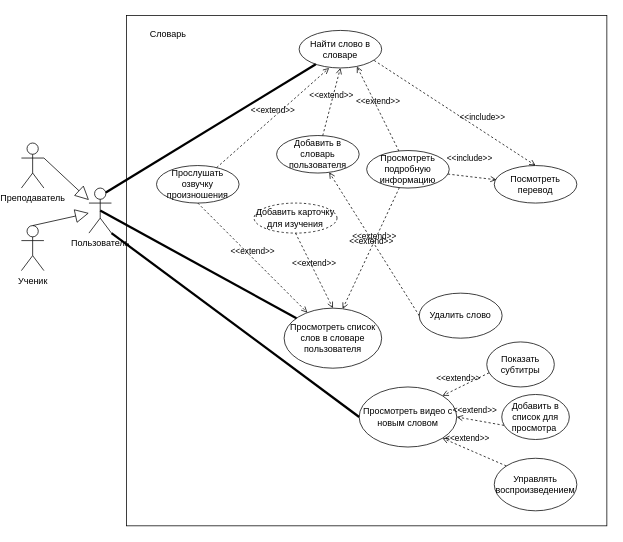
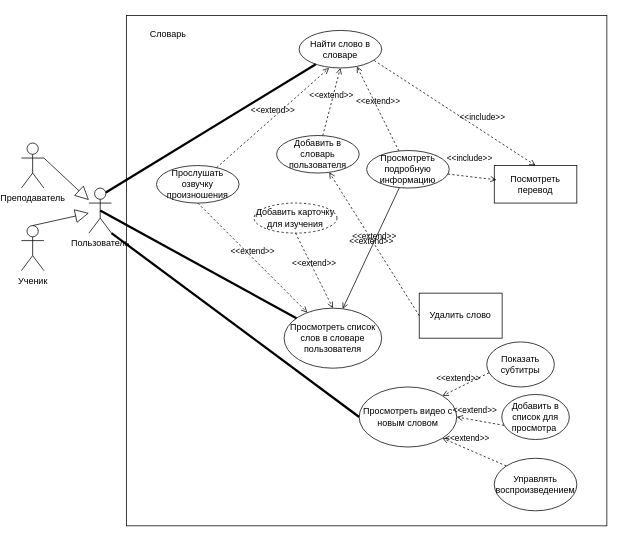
  <mxCell id="0" />
  <mxCell id="1" parent="0" />
  <mxCell id="2" value="" style="rounded=0;whiteSpace=wrap;html=1;" parent="1" vertex="1"><mxGeometry x="160" y="20" width="640" height="680" as="geometry" /></mxCell>
  <mxCell id="3" value="Преподаватель&lt;br&gt;" style="shape=umlActor;verticalLabelPosition=bottom;verticalAlign=top;html=1;" parent="1" vertex="1"><mxGeometry x="20" y="190" width="30" height="60" as="geometry" /></mxCell>
  <mxCell id="4" value="Ученик" style="shape=umlActor;verticalLabelPosition=bottom;verticalAlign=top;html=1;" parent="1" vertex="1"><mxGeometry x="20" y="300" width="30" height="60" as="geometry" /></mxCell>
  <mxCell id="5" value="" style="endArrow=block;endSize=16;endFill=0;html=1;rounded=0;exitX=0.5;exitY=0;exitDx=0;exitDy=0;exitPerimeter=0;" parent="1" source="4" target="6" edge="1"><mxGeometry width="160" relative="1" as="geometry"><mxPoint x="320" y="300" as="sourcePoint" /><mxPoint x="140" y="240" as="targetPoint" /></mxGeometry></mxCell>
  <mxCell id="6" value="Пользователь&lt;br&gt;" style="shape=umlActor;verticalLabelPosition=bottom;verticalAlign=top;html=1;" parent="1" vertex="1"><mxGeometry x="110" y="250" width="30" height="60" as="geometry" /></mxCell>
  <mxCell id="7" value="" style="endArrow=block;endSize=16;endFill=0;html=1;rounded=0;exitX=1;exitY=0.333;exitDx=0;exitDy=0;exitPerimeter=0;" parent="1" source="3" target="6" edge="1"><mxGeometry width="160" relative="1" as="geometry"><mxPoint x="45" y="330" as="sourcePoint" /><mxPoint x="120" y="220" as="targetPoint" /></mxGeometry></mxCell>
  <mxCell id="8" value="Найти слово в словаре" style="ellipse;whiteSpace=wrap;html=1;" parent="1" vertex="1"><mxGeometry x="390" y="40" width="110" height="50" as="geometry" /></mxCell>
  <mxCell id="9" value="" style="endArrow=none;startArrow=none;endFill=0;startFill=0;endSize=8;html=1;verticalAlign=bottom;labelBackgroundColor=none;strokeWidth=3;rounded=0;exitX=0.75;exitY=0.1;exitDx=0;exitDy=0;exitPerimeter=0;" parent="1" source="6" target="8" edge="1"><mxGeometry width="160" relative="1" as="geometry"><mxPoint x="160" y="250" as="sourcePoint" /><mxPoint x="297.5" y="310" as="targetPoint" /><Array as="points" /></mxGeometry></mxCell>
  <mxCell id="10" value="Прослушать озвучку произношения" style="ellipse;whiteSpace=wrap;html=1;" parent="1" vertex="1"><mxGeometry x="200" y="220" width="110" height="50" as="geometry" /></mxCell>
  <mxCell id="11" value="&amp;lt;&amp;lt;extend&amp;gt;&amp;gt;" style="html=1;verticalAlign=bottom;labelBackgroundColor=none;endArrow=open;endFill=0;dashed=1;rounded=0;" parent="1" source="10" edge="1"><mxGeometry width="160" relative="1" as="geometry"><mxPoint x="372" y="385.5" as="sourcePoint" /><mxPoint x="430" y="90" as="targetPoint" /></mxGeometry></mxCell>
  <mxCell id="12" value="Добавить в словарь пользователя" style="ellipse;whiteSpace=wrap;html=1;" parent="1" vertex="1"><mxGeometry x="360" y="180" width="110" height="50" as="geometry" /></mxCell>
  <mxCell id="13" value="&amp;lt;&amp;lt;extend&amp;gt;&amp;gt;" style="html=1;verticalAlign=bottom;labelBackgroundColor=none;endArrow=open;endFill=0;dashed=1;rounded=0;entryX=0.5;entryY=1;entryDx=0;entryDy=0;" parent="1" source="12" target="8" edge="1"><mxGeometry width="160" relative="1" as="geometry"><mxPoint x="482" y="406.5" as="sourcePoint" /><mxPoint x="567.99" y="100" as="targetPoint" /></mxGeometry></mxCell>
  <mxCell id="14" value="Просмотреть подробную информацию" style="ellipse;whiteSpace=wrap;html=1;" parent="1" vertex="1"><mxGeometry x="480" y="200" width="110" height="50" as="geometry" /></mxCell>
  <mxCell id="15" value="&amp;lt;&amp;lt;extend&amp;gt;&amp;gt;" style="html=1;verticalAlign=bottom;labelBackgroundColor=none;endArrow=open;endFill=0;dashed=1;rounded=0;entryX=0.7;entryY=0.96;entryDx=0;entryDy=0;entryPerimeter=0;" parent="1" source="14" target="8" edge="1"><mxGeometry width="160" relative="1" as="geometry"><mxPoint x="552" y="465.5" as="sourcePoint" /><mxPoint x="625" y="170" as="targetPoint" /></mxGeometry></mxCell>
- <mxCell id="16" value="Посмотреть перевод" style="ellipse;whiteSpace=wrap;html=1;" parent="1" vertex="1"><mxGeometry x="650" y="220" width="110" height="50" as="geometry" /></mxCell>
+ <mxCell id="16" value="Посмотреть перевод" style="whiteSpace=wrap;html=1;rounded=0;" parent="1" vertex="1"><mxGeometry x="650" y="220" width="110" height="50" as="geometry" /></mxCell>
  <mxCell id="17" value="&amp;lt;&amp;lt;include&amp;gt;&amp;gt;" style="html=1;verticalAlign=bottom;labelBackgroundColor=none;endArrow=open;endFill=0;dashed=1;rounded=0;entryX=0.5;entryY=0;entryDx=0;entryDy=0;" parent="1" target="16" edge="1"><mxGeometry x="0.303" y="7" width="160" relative="1" as="geometry"><mxPoint x="490" y="80" as="sourcePoint" /><mxPoint x="565.11" y="172.32" as="targetPoint" /><Array as="points" /><mxPoint as="offset" /></mxGeometry></mxCell>
  <mxCell id="18" value="&amp;lt;&amp;lt;include&amp;gt;&amp;gt;" style="html=1;verticalAlign=bottom;labelBackgroundColor=none;endArrow=open;endFill=0;dashed=1;rounded=0;entryX=0.027;entryY=0.38;entryDx=0;entryDy=0;entryPerimeter=0;" parent="1" source="14" target="16" edge="1"><mxGeometry x="-0.176" y="15" width="160" relative="1" as="geometry"><mxPoint x="450" y="200" as="sourcePoint" /><mxPoint x="595" y="380" as="targetPoint" /><Array as="points" /><mxPoint as="offset" /></mxGeometry></mxCell>
  <mxCell id="19" value="Просмотреть список слов в словаре пользователя" style="ellipse;whiteSpace=wrap;html=1;" parent="1" vertex="1"><mxGeometry x="370" y="410" width="130" height="80" as="geometry" /></mxCell>
  <mxCell id="20" value="" style="endArrow=none;startArrow=none;endFill=0;startFill=0;endSize=8;html=1;verticalAlign=bottom;labelBackgroundColor=none;strokeWidth=3;rounded=0;exitX=0.5;exitY=0.5;exitDx=0;exitDy=0;exitPerimeter=0;" parent="1" source="6" target="19" edge="1"><mxGeometry width="160" relative="1" as="geometry"><mxPoint x="150" y="290" as="sourcePoint" /><mxPoint x="261.49" y="766.02" as="targetPoint" /><Array as="points" /></mxGeometry></mxCell>
  <mxCell id="21" value="&amp;lt;&amp;lt;extend&amp;gt;&amp;gt;" style="html=1;verticalAlign=bottom;labelBackgroundColor=none;endArrow=open;endFill=0;dashed=1;rounded=0;exitX=0.5;exitY=1;exitDx=0;exitDy=0;" parent="1" source="10" target="19" edge="1"><mxGeometry width="160" relative="1" as="geometry"><mxPoint x="281" y="233" as="sourcePoint" /><mxPoint x="440" y="100" as="targetPoint" /></mxGeometry></mxCell>
  <mxCell id="22" value="Добавить карточку для изучения" style="ellipse;whiteSpace=wrap;html=1;dashed=1;" parent="1" vertex="1"><mxGeometry x="330" y="270" width="110.48" height="40" as="geometry" /></mxCell>
  <mxCell id="23" value="&amp;lt;&amp;lt;extend&amp;gt;&amp;gt;" style="html=1;verticalAlign=bottom;labelBackgroundColor=none;endArrow=open;endFill=0;dashed=1;rounded=0;exitX=0.5;exitY=1;exitDx=0;exitDy=0;entryX=0.5;entryY=0;entryDx=0;entryDy=0;" parent="1" source="22" target="19" edge="1"><mxGeometry width="160" relative="1" as="geometry"><mxPoint x="421.48" y="303" as="sourcePoint" /><mxPoint x="450.003" y="433.2" as="targetPoint" /></mxGeometry></mxCell>
- <mxCell id="24" value="&amp;lt;&amp;lt;extend&amp;gt;&amp;gt;" style="html=1;verticalAlign=bottom;labelBackgroundColor=none;endArrow=open;endFill=0;dashed=1;rounded=0;entryX=0.6;entryY=0.013;entryDx=0;entryDy=0;entryPerimeter=0;" parent="1" source="14" target="19" edge="1"><mxGeometry width="160" relative="1" as="geometry"><mxPoint x="395" y="320" as="sourcePoint" /><mxPoint x="450" y="410" as="targetPoint" /></mxGeometry></mxCell>
- <mxCell id="25" value="Удалить слово" style="ellipse;whiteSpace=wrap;html=1;" parent="1" vertex="1"><mxGeometry x="550" y="390" width="110.48" height="60" as="geometry" /></mxCell>
+ <mxCell id="24" value="&amp;lt;&amp;lt;extend&amp;gt;&amp;gt;" style="html=1;verticalAlign=bottom;labelBackgroundColor=none;endArrow=open;endFill=0;dashed=0;rounded=0;entryX=0.6;entryY=0.013;entryDx=0;entryDy=0;entryPerimeter=0;" parent="1" source="14" target="19" edge="1"><mxGeometry width="160" relative="1" as="geometry"><mxPoint x="395" y="320" as="sourcePoint" /><mxPoint x="450" y="410" as="targetPoint" /></mxGeometry></mxCell>
+ <mxCell id="25" value="Удалить слово" style="whiteSpace=wrap;html=1;rounded=0;" parent="1" vertex="1"><mxGeometry x="550" y="390" width="110.48" height="60" as="geometry" /></mxCell>
  <mxCell id="26" value="&amp;lt;&amp;lt;extend&amp;gt;&amp;gt;" style="html=1;verticalAlign=bottom;labelBackgroundColor=none;endArrow=open;endFill=0;dashed=1;rounded=0;exitX=0;exitY=0.5;exitDx=0;exitDy=0;" parent="1" source="25" target="12" edge="1"><mxGeometry width="160" relative="1" as="geometry"><mxPoint x="600" y="410" as="sourcePoint" /><mxPoint x="610" y="450" as="targetPoint" /></mxGeometry></mxCell>
  <mxCell id="27" value="Словарь" style="text;html=1;align=center;verticalAlign=middle;resizable=0;points=[];autosize=1;strokeColor=none;fillColor=none;" parent="1" vertex="1"><mxGeometry x="180" y="30" width="70" height="30" as="geometry" /></mxCell>
  <mxCell id="28" value="Просмотреть видео с новым словом" style="ellipse;whiteSpace=wrap;html=1;" parent="1" vertex="1"><mxGeometry x="470" y="515" width="130" height="80" as="geometry" /></mxCell>
  <mxCell id="29" value="" style="endArrow=none;startArrow=none;endFill=0;startFill=0;endSize=8;html=1;verticalAlign=bottom;labelBackgroundColor=none;strokeWidth=3;rounded=0;exitX=1;exitY=1;exitDx=0;exitDy=0;exitPerimeter=0;entryX=0;entryY=0.5;entryDx=0;entryDy=0;" parent="1" source="6" target="28" edge="1"><mxGeometry width="160" relative="1" as="geometry"><mxPoint x="120" y="350" as="sourcePoint" /><mxPoint x="246.49" y="846.02" as="targetPoint" /><Array as="points" /></mxGeometry></mxCell>
  <mxCell id="30" value="Показать&lt;br&gt;субтитры" style="ellipse;whiteSpace=wrap;html=1;" parent="1" vertex="1"><mxGeometry x="640" y="455" width="90" height="60" as="geometry" /></mxCell>
  <mxCell id="31" value="&amp;lt;&amp;lt;extend&amp;gt;&amp;gt;" style="html=1;verticalAlign=bottom;labelBackgroundColor=none;endArrow=open;endFill=0;dashed=1;rounded=0;exitX=0.033;exitY=0.686;exitDx=0;exitDy=0;exitPerimeter=0;entryX=1;entryY=0;entryDx=0;entryDy=0;" parent="1" source="30" target="28" edge="1"><mxGeometry x="0.266" y="-4" width="160" relative="1" as="geometry"><mxPoint x="559.04" y="520" as="sourcePoint" /><mxPoint x="630" y="550" as="targetPoint" /><mxPoint as="offset" /></mxGeometry></mxCell>
  <mxCell id="32" value="Добавить в список для просмотра&amp;nbsp;" style="ellipse;whiteSpace=wrap;html=1;" parent="1" vertex="1"><mxGeometry x="660" y="525" width="90" height="60" as="geometry" /></mxCell>
  <mxCell id="33" value="&amp;lt;&amp;lt;extend&amp;gt;&amp;gt;" style="html=1;verticalAlign=bottom;labelBackgroundColor=none;endArrow=open;endFill=0;dashed=1;rounded=0;exitX=0.033;exitY=0.686;exitDx=0;exitDy=0;exitPerimeter=0;entryX=1;entryY=0.5;entryDx=0;entryDy=0;" parent="1" source="32" target="28" edge="1"><mxGeometry x="0.266" y="-4" width="160" relative="1" as="geometry"><mxPoint x="589.04" y="580" as="sourcePoint" /><mxPoint x="591" y="570" as="targetPoint" /><mxPoint as="offset" /></mxGeometry></mxCell>
  <mxCell id="34" value="Управлять воспроизведением" style="ellipse;whiteSpace=wrap;html=1;" parent="1" vertex="1"><mxGeometry x="650" y="610" width="110" height="70" as="geometry" /></mxCell>
  <mxCell id="35" value="&amp;lt;&amp;lt;extend&amp;gt;&amp;gt;" style="html=1;verticalAlign=bottom;labelBackgroundColor=none;endArrow=open;endFill=0;dashed=1;rounded=0;exitX=0;exitY=0;exitDx=0;exitDy=0;entryX=1;entryY=1;entryDx=0;entryDy=0;" parent="1" source="34" target="28" edge="1"><mxGeometry x="0.266" y="-4" width="160" relative="1" as="geometry"><mxPoint x="598.08" y="640" as="sourcePoint" /><mxPoint x="600.002" y="598.284" as="targetPoint" /><mxPoint as="offset" /></mxGeometry></mxCell>
